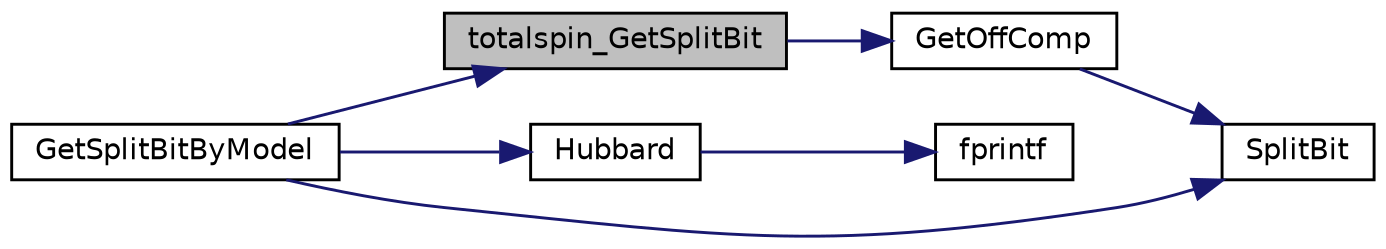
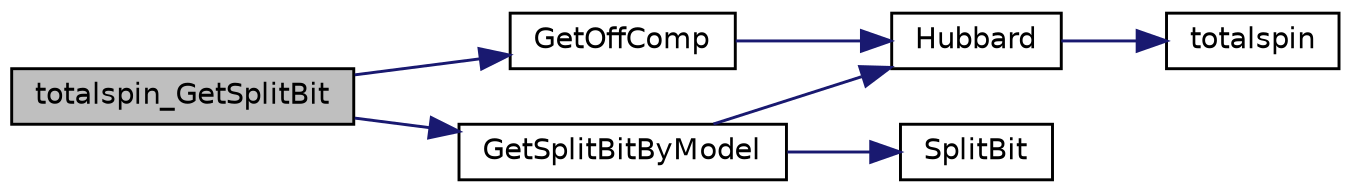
  digraph {
    rankdir=LR
    node [color=black fillcolor=white fontname=Helvetica fontsize=10 shape=record style=filled]
    edge [color=midnightblue fontname=Helvetica fontsize=10 labelfontname=Helvetica labelfontsize=10 style=solid]
    n1 [fillcolor=grey75 fontcolor=black height=0.2 label=totalspin_GetSplitBit width=0.4]
    n2 [height=0.2 label=GetSplitBitByModel width=0.4]
    n3 [height=0.2 label=GetOffComp width=0.4]
    n4 [height=0.2 label=Hubbard width=0.4]
    n5 [height=0.2 label=SplitBit width=0.4]
-   n6 [height=0.2 label=fprintf width=0.4]
-   n2 -> n1
+   n6 [height=0.2 label=totalspin width=0.4]
+   n1 -> n2
    n1 -> n3
    n2 -> n4
    n2 -> n5
-   n3 -> n5
+   n3 -> n4
    n4 -> n6
  }
